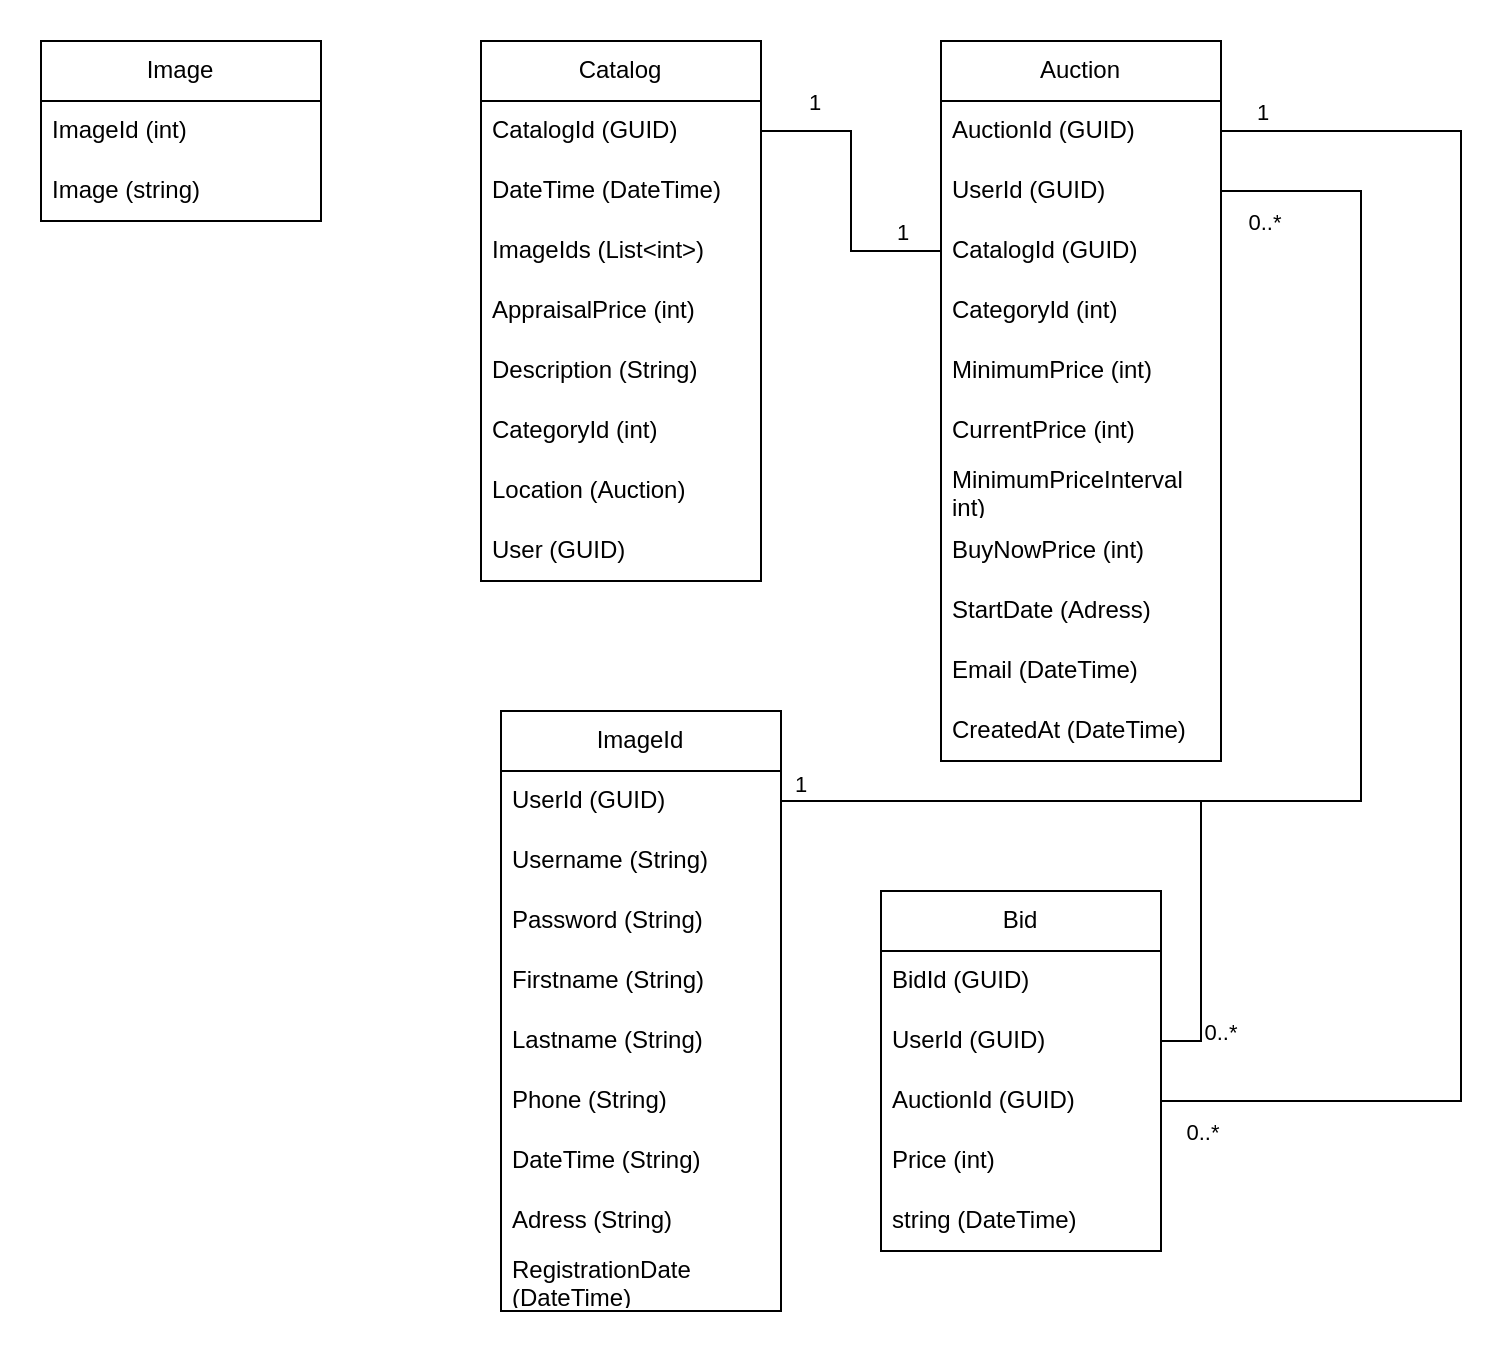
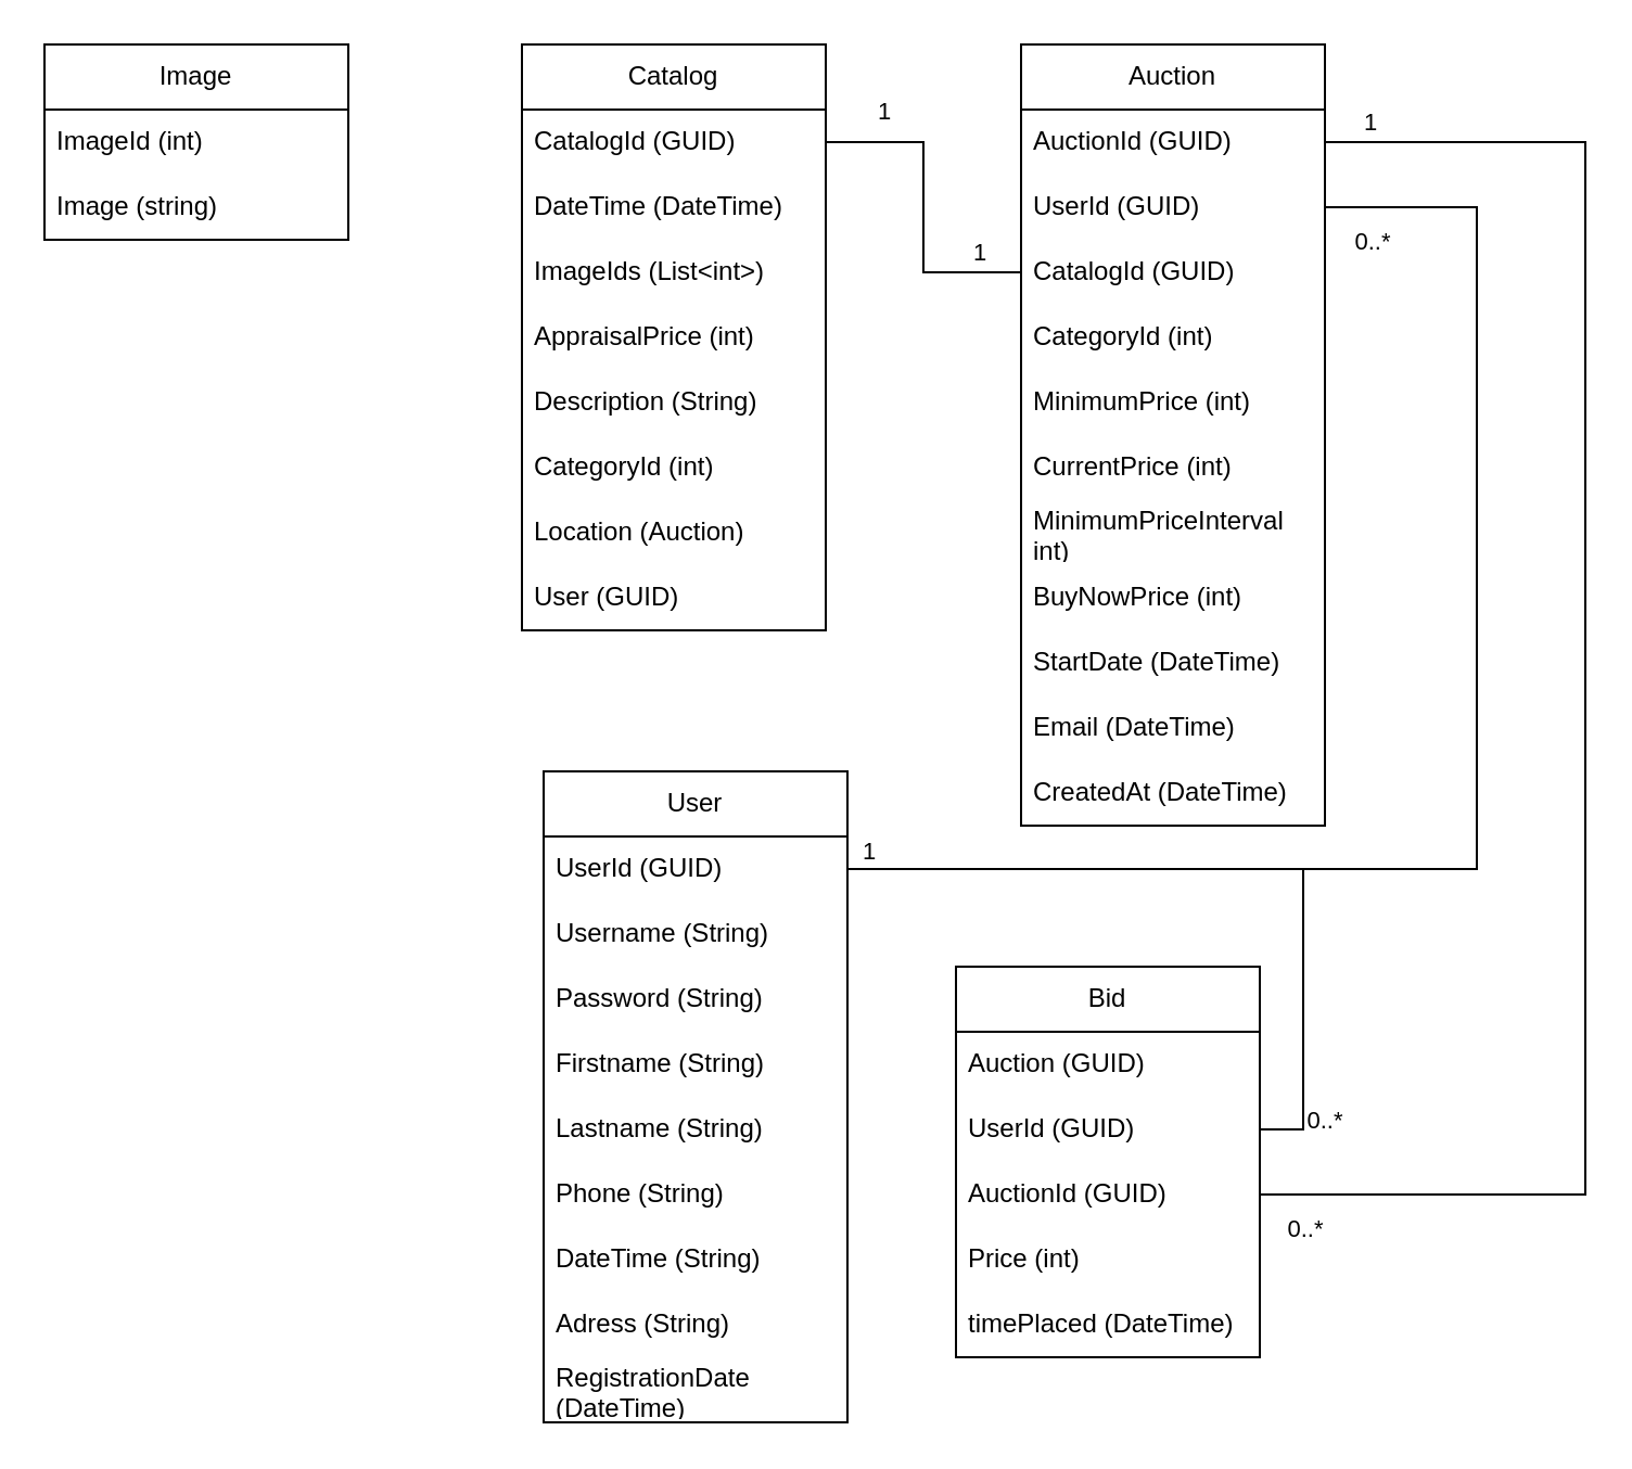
  <mxCell id="0" />
  <mxCell id="1" parent="0" />
- <mxCell id="2" value="ImageId" style="swimlane;fontStyle=0;childLayout=stackLayout;horizontal=1;startSize=30;horizontalStack=0;resizeParent=1;resizeParentMax=0;resizeLast=0;collapsible=1;marginBottom=0;whiteSpace=wrap;html=1;" parent="1" vertex="1"><mxGeometry x="250" y="355" width="140" height="300" as="geometry" /></mxCell>
+ <mxCell id="2" value="User" style="swimlane;fontStyle=0;childLayout=stackLayout;horizontal=1;startSize=30;horizontalStack=0;resizeParent=1;resizeParentMax=0;resizeLast=0;collapsible=1;marginBottom=0;whiteSpace=wrap;html=1;" parent="1" vertex="1"><mxGeometry x="250" y="355" width="140" height="300" as="geometry" /></mxCell>
  <mxCell id="3" value="UserId (GUID)" style="text;strokeColor=none;fillColor=none;align=left;verticalAlign=middle;spacingLeft=4;spacingRight=4;overflow=hidden;points=[[0,0.5],[1,0.5]];portConstraint=eastwest;rotatable=0;whiteSpace=wrap;html=1;" parent="2" vertex="1"><mxGeometry y="30" width="140" height="30" as="geometry" /></mxCell>
  <mxCell id="4" value="Username (String)" style="text;strokeColor=none;fillColor=none;align=left;verticalAlign=middle;spacingLeft=4;spacingRight=4;overflow=hidden;points=[[0,0.5],[1,0.5]];portConstraint=eastwest;rotatable=0;whiteSpace=wrap;html=1;" parent="2" vertex="1"><mxGeometry y="60" width="140" height="30" as="geometry" /></mxCell>
  <mxCell id="5" value="Password (String)" style="text;strokeColor=none;fillColor=none;align=left;verticalAlign=middle;spacingLeft=4;spacingRight=4;overflow=hidden;points=[[0,0.5],[1,0.5]];portConstraint=eastwest;rotatable=0;whiteSpace=wrap;html=1;" parent="2" vertex="1"><mxGeometry y="90" width="140" height="30" as="geometry" /></mxCell>
  <mxCell id="6" value="Firstname (String)" style="text;strokeColor=none;fillColor=none;align=left;verticalAlign=middle;spacingLeft=4;spacingRight=4;overflow=hidden;points=[[0,0.5],[1,0.5]];portConstraint=eastwest;rotatable=0;whiteSpace=wrap;html=1;" parent="2" vertex="1"><mxGeometry y="120" width="140" height="30" as="geometry" /></mxCell>
  <mxCell id="7" value="Lastname (String)" style="text;strokeColor=none;fillColor=none;align=left;verticalAlign=middle;spacingLeft=4;spacingRight=4;overflow=hidden;points=[[0,0.5],[1,0.5]];portConstraint=eastwest;rotatable=0;whiteSpace=wrap;html=1;" parent="2" vertex="1"><mxGeometry y="150" width="140" height="30" as="geometry" /></mxCell>
  <mxCell id="8" value="Phone (String)" style="text;strokeColor=none;fillColor=none;align=left;verticalAlign=middle;spacingLeft=4;spacingRight=4;overflow=hidden;points=[[0,0.5],[1,0.5]];portConstraint=eastwest;rotatable=0;whiteSpace=wrap;html=1;" parent="2" vertex="1"><mxGeometry y="180" width="140" height="30" as="geometry" /></mxCell>
  <mxCell id="9" value="DateTime (String)" style="text;strokeColor=none;fillColor=none;align=left;verticalAlign=middle;spacingLeft=4;spacingRight=4;overflow=hidden;points=[[0,0.5],[1,0.5]];portConstraint=eastwest;rotatable=0;whiteSpace=wrap;html=1;" parent="2" vertex="1"><mxGeometry y="210" width="140" height="30" as="geometry" /></mxCell>
  <mxCell id="10" value="Adress (String)" style="text;strokeColor=none;fillColor=none;align=left;verticalAlign=middle;spacingLeft=4;spacingRight=4;overflow=hidden;points=[[0,0.5],[1,0.5]];portConstraint=eastwest;rotatable=0;whiteSpace=wrap;html=1;" vertex="1" parent="2"><mxGeometry y="240" width="140" height="30" as="geometry" /></mxCell>
  <mxCell id="11" value="RegistrationDate&lt;br&gt;(DateTime)" style="text;strokeColor=none;fillColor=none;align=left;verticalAlign=middle;spacingLeft=4;spacingRight=4;overflow=hidden;points=[[0,0.5],[1,0.5]];portConstraint=eastwest;rotatable=0;whiteSpace=wrap;html=1;" parent="2" vertex="1"><mxGeometry y="270" width="140" height="30" as="geometry" /></mxCell>
  <mxCell id="12" value="Image" style="swimlane;fontStyle=0;childLayout=stackLayout;horizontal=1;startSize=30;horizontalStack=0;resizeParent=1;resizeParentMax=0;resizeLast=0;collapsible=1;marginBottom=0;whiteSpace=wrap;html=1;" parent="1" vertex="1"><mxGeometry x="20" y="20" width="140" height="90" as="geometry" /></mxCell>
  <mxCell id="13" value="ImageId (int)" style="text;strokeColor=none;fillColor=none;align=left;verticalAlign=middle;spacingLeft=4;spacingRight=4;overflow=hidden;points=[[0,0.5],[1,0.5]];portConstraint=eastwest;rotatable=0;whiteSpace=wrap;html=1;" parent="12" vertex="1"><mxGeometry y="30" width="140" height="30" as="geometry" /></mxCell>
  <mxCell id="14" value="Image (string)" style="text;strokeColor=none;fillColor=none;align=left;verticalAlign=middle;spacingLeft=4;spacingRight=4;overflow=hidden;points=[[0,0.5],[1,0.5]];portConstraint=eastwest;rotatable=0;whiteSpace=wrap;html=1;" parent="12" vertex="1"><mxGeometry y="60" width="140" height="30" as="geometry" /></mxCell>
  <mxCell id="15" value="Catalog" style="swimlane;fontStyle=0;childLayout=stackLayout;horizontal=1;startSize=30;horizontalStack=0;resizeParent=1;resizeParentMax=0;resizeLast=0;collapsible=1;marginBottom=0;whiteSpace=wrap;html=1;" parent="1" vertex="1"><mxGeometry y="20" width="140" height="270" as="geometry" x="240" /></mxCell>
  <mxCell id="16" value="CatalogId (GUID)" style="text;strokeColor=none;fillColor=none;align=left;verticalAlign=middle;spacingLeft=4;spacingRight=4;overflow=hidden;points=[[0,0.5],[1,0.5]];portConstraint=eastwest;rotatable=0;whiteSpace=wrap;html=1;" parent="15" vertex="1"><mxGeometry y="30" width="140" height="30" as="geometry" /></mxCell>
  <mxCell id="17" value="DateTime (DateTime)" style="text;strokeColor=none;fillColor=none;align=left;verticalAlign=middle;spacingLeft=4;spacingRight=4;overflow=hidden;points=[[0,0.5],[1,0.5]];portConstraint=eastwest;rotatable=0;whiteSpace=wrap;html=1;" parent="15" vertex="1"><mxGeometry y="60" width="140" height="30" as="geometry" /></mxCell>
  <mxCell id="18" value="ImageIds (List&amp;lt;int&amp;gt;)" style="text;strokeColor=none;fillColor=none;align=left;verticalAlign=middle;spacingLeft=4;spacingRight=4;overflow=hidden;points=[[0,0.5],[1,0.5]];portConstraint=eastwest;rotatable=0;whiteSpace=wrap;html=1;" parent="15" vertex="1"><mxGeometry y="90" width="140" height="30" as="geometry" /></mxCell>
  <mxCell id="19" value="AppraisalPrice (int)" style="text;strokeColor=none;fillColor=none;align=left;verticalAlign=middle;spacingLeft=4;spacingRight=4;overflow=hidden;points=[[0,0.5],[1,0.5]];portConstraint=eastwest;rotatable=0;whiteSpace=wrap;html=1;" parent="15" vertex="1"><mxGeometry y="120" width="140" height="30" as="geometry" /></mxCell>
  <mxCell id="20" value="Description (String)" style="text;strokeColor=none;fillColor=none;align=left;verticalAlign=middle;spacingLeft=4;spacingRight=4;overflow=hidden;points=[[0,0.5],[1,0.5]];portConstraint=eastwest;rotatable=0;whiteSpace=wrap;html=1;" parent="15" vertex="1"><mxGeometry y="150" width="140" height="30" as="geometry" /></mxCell>
  <mxCell id="21" value="CategoryId (int)" style="text;strokeColor=none;fillColor=none;align=left;verticalAlign=middle;spacingLeft=4;spacingRight=4;overflow=hidden;points=[[0,0.5],[1,0.5]];portConstraint=eastwest;rotatable=0;whiteSpace=wrap;html=1;" parent="15" vertex="1"><mxGeometry y="180" width="140" height="30" as="geometry" /></mxCell>
  <mxCell id="22" value="Location (Auction)" style="text;strokeColor=none;fillColor=none;align=left;verticalAlign=middle;spacingLeft=4;spacingRight=4;overflow=hidden;points=[[0,0.5],[1,0.5]];portConstraint=eastwest;rotatable=0;whiteSpace=wrap;html=1;" parent="15" vertex="1"><mxGeometry y="210" width="140" height="30" as="geometry" /></mxCell>
  <mxCell id="23" value="User (GUID)" style="text;strokeColor=none;fillColor=none;align=left;verticalAlign=middle;spacingLeft=4;spacingRight=4;overflow=hidden;points=[[0,0.5],[1,0.5]];portConstraint=eastwest;rotatable=0;whiteSpace=wrap;html=1;" parent="15" vertex="1"><mxGeometry y="240" width="140" height="30" as="geometry" /></mxCell>
  <mxCell id="24" value="Bid" style="swimlane;fontStyle=0;childLayout=stackLayout;horizontal=1;startSize=30;horizontalStack=0;resizeParent=1;resizeParentMax=0;resizeLast=0;collapsible=1;marginBottom=0;whiteSpace=wrap;html=1;" parent="1" vertex="1"><mxGeometry x="440" y="445" width="140" height="180" as="geometry" /></mxCell>
- <mxCell id="25" value="BidId (GUID)" style="text;strokeColor=none;fillColor=none;align=left;verticalAlign=middle;spacingLeft=4;spacingRight=4;overflow=hidden;points=[[0,0.5],[1,0.5]];portConstraint=eastwest;rotatable=0;whiteSpace=wrap;html=1;" parent="24" vertex="1"><mxGeometry y="30" width="140" height="30" as="geometry" /></mxCell>
+ <mxCell id="25" value="Auction (GUID)" style="text;strokeColor=none;fillColor=none;align=left;verticalAlign=middle;spacingLeft=4;spacingRight=4;overflow=hidden;points=[[0,0.5],[1,0.5]];portConstraint=eastwest;rotatable=0;whiteSpace=wrap;html=1;" parent="24" vertex="1"><mxGeometry y="30" width="140" height="30" as="geometry" /></mxCell>
  <mxCell id="26" value="UserId (GUID)" style="text;strokeColor=none;fillColor=none;align=left;verticalAlign=middle;spacingLeft=4;spacingRight=4;overflow=hidden;points=[[0,0.5],[1,0.5]];portConstraint=eastwest;rotatable=0;whiteSpace=wrap;html=1;" parent="24" vertex="1"><mxGeometry y="60" width="140" height="30" as="geometry" /></mxCell>
  <mxCell id="27" value="AuctionId (GUID)" style="text;strokeColor=none;fillColor=none;align=left;verticalAlign=middle;spacingLeft=4;spacingRight=4;overflow=hidden;points=[[0,0.5],[1,0.5]];portConstraint=eastwest;rotatable=0;whiteSpace=wrap;html=1;" parent="24" vertex="1"><mxGeometry y="90" width="140" height="30" as="geometry" /></mxCell>
  <mxCell id="28" value="Price (int)" style="text;strokeColor=none;fillColor=none;align=left;verticalAlign=middle;spacingLeft=4;spacingRight=4;overflow=hidden;points=[[0,0.5],[1,0.5]];portConstraint=eastwest;rotatable=0;whiteSpace=wrap;html=1;" parent="24" vertex="1"><mxGeometry y="120" width="140" height="30" as="geometry" /></mxCell>
- <mxCell id="29" value="string (DateTime)" style="text;strokeColor=none;fillColor=none;align=left;verticalAlign=middle;spacingLeft=4;spacingRight=4;overflow=hidden;points=[[0,0.5],[1,0.5]];portConstraint=eastwest;rotatable=0;whiteSpace=wrap;html=1;" parent="24" vertex="1"><mxGeometry y="150" width="140" height="30" as="geometry" /></mxCell>
+ <mxCell id="29" value="timePlaced (DateTime)" style="text;strokeColor=none;fillColor=none;align=left;verticalAlign=middle;spacingLeft=4;spacingRight=4;overflow=hidden;points=[[0,0.5],[1,0.5]];portConstraint=eastwest;rotatable=0;whiteSpace=wrap;html=1;" parent="24" vertex="1"><mxGeometry y="150" width="140" height="30" as="geometry" /></mxCell>
  <mxCell id="30" value="Auction" style="swimlane;fontStyle=0;childLayout=stackLayout;horizontal=1;startSize=30;horizontalStack=0;resizeParent=1;resizeParentMax=0;resizeLast=0;collapsible=1;marginBottom=0;whiteSpace=wrap;html=1;" parent="1" vertex="1"><mxGeometry x="470" y="20" width="140" height="360" as="geometry" /></mxCell>
  <mxCell id="31" value="AuctionId (GUID)" style="text;strokeColor=none;fillColor=none;align=left;verticalAlign=middle;spacingLeft=4;spacingRight=4;overflow=hidden;points=[[0,0.5],[1,0.5]];portConstraint=eastwest;rotatable=0;whiteSpace=wrap;html=1;" parent="30" vertex="1"><mxGeometry y="30" width="140" height="30" as="geometry" /></mxCell>
  <mxCell id="32" value="UserId (GUID)" style="text;strokeColor=none;fillColor=none;align=left;verticalAlign=middle;spacingLeft=4;spacingRight=4;overflow=hidden;points=[[0,0.5],[1,0.5]];portConstraint=eastwest;rotatable=0;whiteSpace=wrap;html=1;" parent="30" vertex="1"><mxGeometry y="60" width="140" height="30" as="geometry" /></mxCell>
  <mxCell id="33" value="CatalogId (GUID)" style="text;strokeColor=none;fillColor=none;align=left;verticalAlign=middle;spacingLeft=4;spacingRight=4;overflow=hidden;points=[[0,0.5],[1,0.5]];portConstraint=eastwest;rotatable=0;whiteSpace=wrap;html=1;" parent="30" vertex="1"><mxGeometry y="90" width="140" height="30" as="geometry" /></mxCell>
  <mxCell id="34" value="CategoryId (int)" style="text;strokeColor=none;fillColor=none;align=left;verticalAlign=middle;spacingLeft=4;spacingRight=4;overflow=hidden;points=[[0,0.5],[1,0.5]];portConstraint=eastwest;rotatable=0;whiteSpace=wrap;html=1;" vertex="1" parent="30"><mxGeometry y="120" width="140" height="30" as="geometry" /></mxCell>
  <mxCell id="35" value="MinimumPrice (int)" style="text;strokeColor=none;fillColor=none;align=left;verticalAlign=middle;spacingLeft=4;spacingRight=4;overflow=hidden;points=[[0,0.5],[1,0.5]];portConstraint=eastwest;rotatable=0;whiteSpace=wrap;html=1;" parent="30" vertex="1"><mxGeometry y="150" width="140" height="30" as="geometry" /></mxCell>
  <mxCell id="36" value="CurrentPrice (int)" style="text;strokeColor=none;fillColor=none;align=left;verticalAlign=middle;spacingLeft=4;spacingRight=4;overflow=hidden;points=[[0,0.5],[1,0.5]];portConstraint=eastwest;rotatable=0;whiteSpace=wrap;html=1;" parent="30" vertex="1"><mxGeometry y="180" width="140" height="30" as="geometry" /></mxCell>
  <mxCell id="37" value="MinimumPriceInterval int)" style="text;strokeColor=none;fillColor=none;align=left;verticalAlign=middle;spacingLeft=4;spacingRight=4;overflow=hidden;points=[[0,0.5],[1,0.5]];portConstraint=eastwest;rotatable=0;whiteSpace=wrap;html=1;" parent="30" vertex="1"><mxGeometry y="210" width="140" height="30" as="geometry" /></mxCell>
  <mxCell id="38" value="BuyNowPrice (int)" style="text;strokeColor=none;fillColor=none;align=left;verticalAlign=middle;spacingLeft=4;spacingRight=4;overflow=hidden;points=[[0,0.5],[1,0.5]];portConstraint=eastwest;rotatable=0;whiteSpace=wrap;html=1;" parent="30" vertex="1"><mxGeometry y="240" width="140" height="30" as="geometry" /></mxCell>
- <mxCell id="39" value="StartDate (Adress)" style="text;strokeColor=none;fillColor=none;align=left;verticalAlign=middle;spacingLeft=4;spacingRight=4;overflow=hidden;points=[[0,0.5],[1,0.5]];portConstraint=eastwest;rotatable=0;whiteSpace=wrap;html=1;" parent="30" vertex="1"><mxGeometry y="270" width="140" height="30" as="geometry" /></mxCell>
+ <mxCell id="39" value="StartDate (DateTime)" style="text;strokeColor=none;fillColor=none;align=left;verticalAlign=middle;spacingLeft=4;spacingRight=4;overflow=hidden;points=[[0,0.5],[1,0.5]];portConstraint=eastwest;rotatable=0;whiteSpace=wrap;html=1;" parent="30" vertex="1"><mxGeometry y="270" width="140" height="30" as="geometry" /></mxCell>
  <mxCell id="40" value="Email (DateTime)" style="text;strokeColor=none;fillColor=none;align=left;verticalAlign=middle;spacingLeft=4;spacingRight=4;overflow=hidden;points=[[0,0.5],[1,0.5]];portConstraint=eastwest;rotatable=0;whiteSpace=wrap;html=1;" parent="30" vertex="1"><mxGeometry y="300" width="140" height="30" as="geometry" /></mxCell>
  <mxCell id="41" value="CreatedAt&amp;nbsp;(DateTime)" style="text;strokeColor=none;fillColor=none;align=left;verticalAlign=middle;spacingLeft=4;spacingRight=4;overflow=hidden;points=[[0,0.5],[1,0.5]];portConstraint=eastwest;rotatable=0;whiteSpace=wrap;html=1;" vertex="1" parent="30"><mxGeometry y="330" width="140" height="30" as="geometry" /></mxCell>
  <mxCell id="42" style="edgeStyle=orthogonalEdgeStyle;rounded=0;orthogonalLoop=1;jettySize=auto;html=1;entryX=1;entryY=0.5;entryDx=0;entryDy=0;endArrow=none;endFill=0;" parent="1" source="3" target="26" edge="1"><mxGeometry relative="1" as="geometry" /></mxCell>
  <mxCell id="43" value="1" style="edgeLabel;html=1;align=center;verticalAlign=middle;resizable=0;points=[];" parent="42" vertex="1" connectable="0"><mxGeometry x="-0.627" y="-3" relative="1" as="geometry"><mxPoint x="-56" y="-12" as="offset" /></mxGeometry></mxCell>
  <mxCell id="44" value="0..*" style="edgeLabel;html=1;align=center;verticalAlign=middle;resizable=0;points=[];" parent="42" vertex="1" connectable="0"><mxGeometry x="0.929" relative="1" as="geometry"><mxPoint x="17" y="-5" as="offset" /></mxGeometry></mxCell>
  <mxCell id="45" style="edgeStyle=orthogonalEdgeStyle;rounded=0;orthogonalLoop=1;jettySize=auto;html=1;entryX=1;entryY=0.5;entryDx=0;entryDy=0;endArrow=none;endFill=0;" parent="1" source="3" target="32" edge="1"><mxGeometry relative="1" as="geometry"><Array as="points"><mxPoint x="680" y="400" /><mxPoint x="680" y="95" /></Array></mxGeometry></mxCell>
  <mxCell id="46" value="0..*" style="edgeLabel;html=1;align=center;verticalAlign=middle;resizable=0;points=[];" parent="45" vertex="1" connectable="0"><mxGeometry x="0.937" y="2" relative="1" as="geometry"><mxPoint y="13" as="offset" /></mxGeometry></mxCell>
  <mxCell id="47" style="edgeStyle=orthogonalEdgeStyle;rounded=0;orthogonalLoop=1;jettySize=auto;html=1;exitX=1;exitY=0.5;exitDx=0;exitDy=0;entryX=0;entryY=0.5;entryDx=0;entryDy=0;endArrow=none;endFill=0;" parent="1" source="16" target="33" edge="1"><mxGeometry relative="1" as="geometry"><Array as="points"><mxPoint x="425" y="65" /><mxPoint x="425" y="125" /></Array></mxGeometry></mxCell>
  <mxCell id="48" value="1" style="edgeLabel;html=1;align=center;verticalAlign=middle;resizable=0;points=[];" parent="47" vertex="1" connectable="0"><mxGeometry x="-0.668" y="2" relative="1" as="geometry"><mxPoint x="1" y="-13" as="offset" /></mxGeometry></mxCell>
  <mxCell id="49" value="1" style="edgeLabel;html=1;align=center;verticalAlign=middle;resizable=0;points=[];" parent="47" vertex="1" connectable="0"><mxGeometry x="0.68" y="4" relative="1" as="geometry"><mxPoint x="4" y="-6" as="offset" /></mxGeometry></mxCell>
  <mxCell id="50" style="edgeStyle=orthogonalEdgeStyle;rounded=0;orthogonalLoop=1;jettySize=auto;html=1;exitX=1;exitY=0.5;exitDx=0;exitDy=0;entryX=1;entryY=0.5;entryDx=0;entryDy=0;endArrow=none;endFill=0;" parent="1" source="27" target="31" edge="1"><mxGeometry relative="1" as="geometry"><Array as="points"><mxPoint x="730" y="550" /><mxPoint x="730" y="65" /></Array></mxGeometry></mxCell>
  <mxCell id="51" value="0..*" style="edgeLabel;html=1;align=center;verticalAlign=middle;resizable=0;points=[];" parent="50" vertex="1" connectable="0"><mxGeometry x="-0.825" relative="1" as="geometry"><mxPoint x="-46" y="15" as="offset" /></mxGeometry></mxCell>
  <mxCell id="52" value="1" style="edgeLabel;html=1;align=center;verticalAlign=middle;resizable=0;points=[];" parent="50" vertex="1" connectable="0"><mxGeometry x="0.857" y="-4" relative="1" as="geometry"><mxPoint x="-34" y="-6" as="offset" /></mxGeometry></mxCell>
